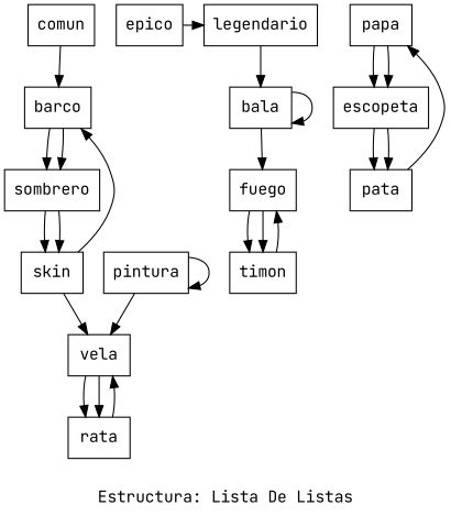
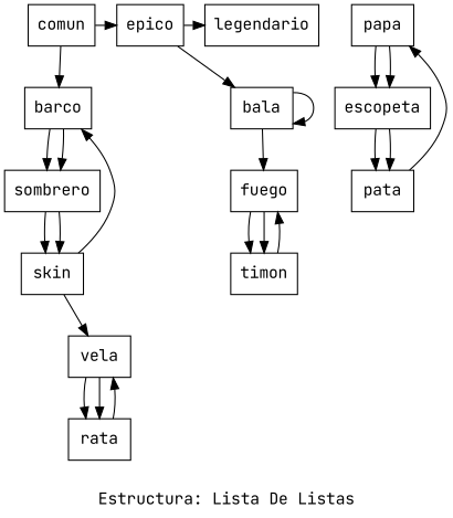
  digraph {
    fontname="JetBrains Mono"
    label="Estructura: Lista De Listas"
    node [fontname="JetBrains Mono" shape=box]
    edge [fontname="JetBrains Mono"]
    n1 [label=comun]
    n2 [label=epico]
    n3 [label=legendario]
    n4 [label=barco]
    n5 [label=sombrero]
    n6 [label=skin]
-   n7 [label=pintura]
    n8 [label=vela]
    n9 [label=rata]
    n10 [label=papa]
    n11 [label=escopeta]
    n12 [label=pata]
    n13 [label=bala]
    n14 [label=fuego]
    n15 [label=timon]
    subgraph sub_1 {
      rank=same
      n1
      n2
      n3
    }
    subgraph sub_2 {
      rank=none
      n1
      n4
      n5
      n6
-     n7
      n8
      n9
    }
    subgraph sub_3 {
      rank=none
      n2
      n10
      n11
      n12
    }
    subgraph sub_4 {
      rank=none
      n3
      n13
      n14
      n15
    }
+   n1 -> n2
    n1 -> n4
    n2 -> n3
-   n3 -> n13
+   n2 -> n13
    n4 -> n5
    n4 -> n5
    n5 -> n6
    n5 -> n6
    n6 -> n4
    n6 -> n8
-   n7 -> n7
-   n7 -> n8
    n8 -> n9
    n8 -> n9
    n9 -> n8
    n10 -> n11
    n10 -> n11
    n11 -> n12
    n11 -> n12
    n12 -> n10
    n13 -> n13
    n13 -> n14
    n14 -> n15
    n14 -> n15
    n15 -> n14
  }
